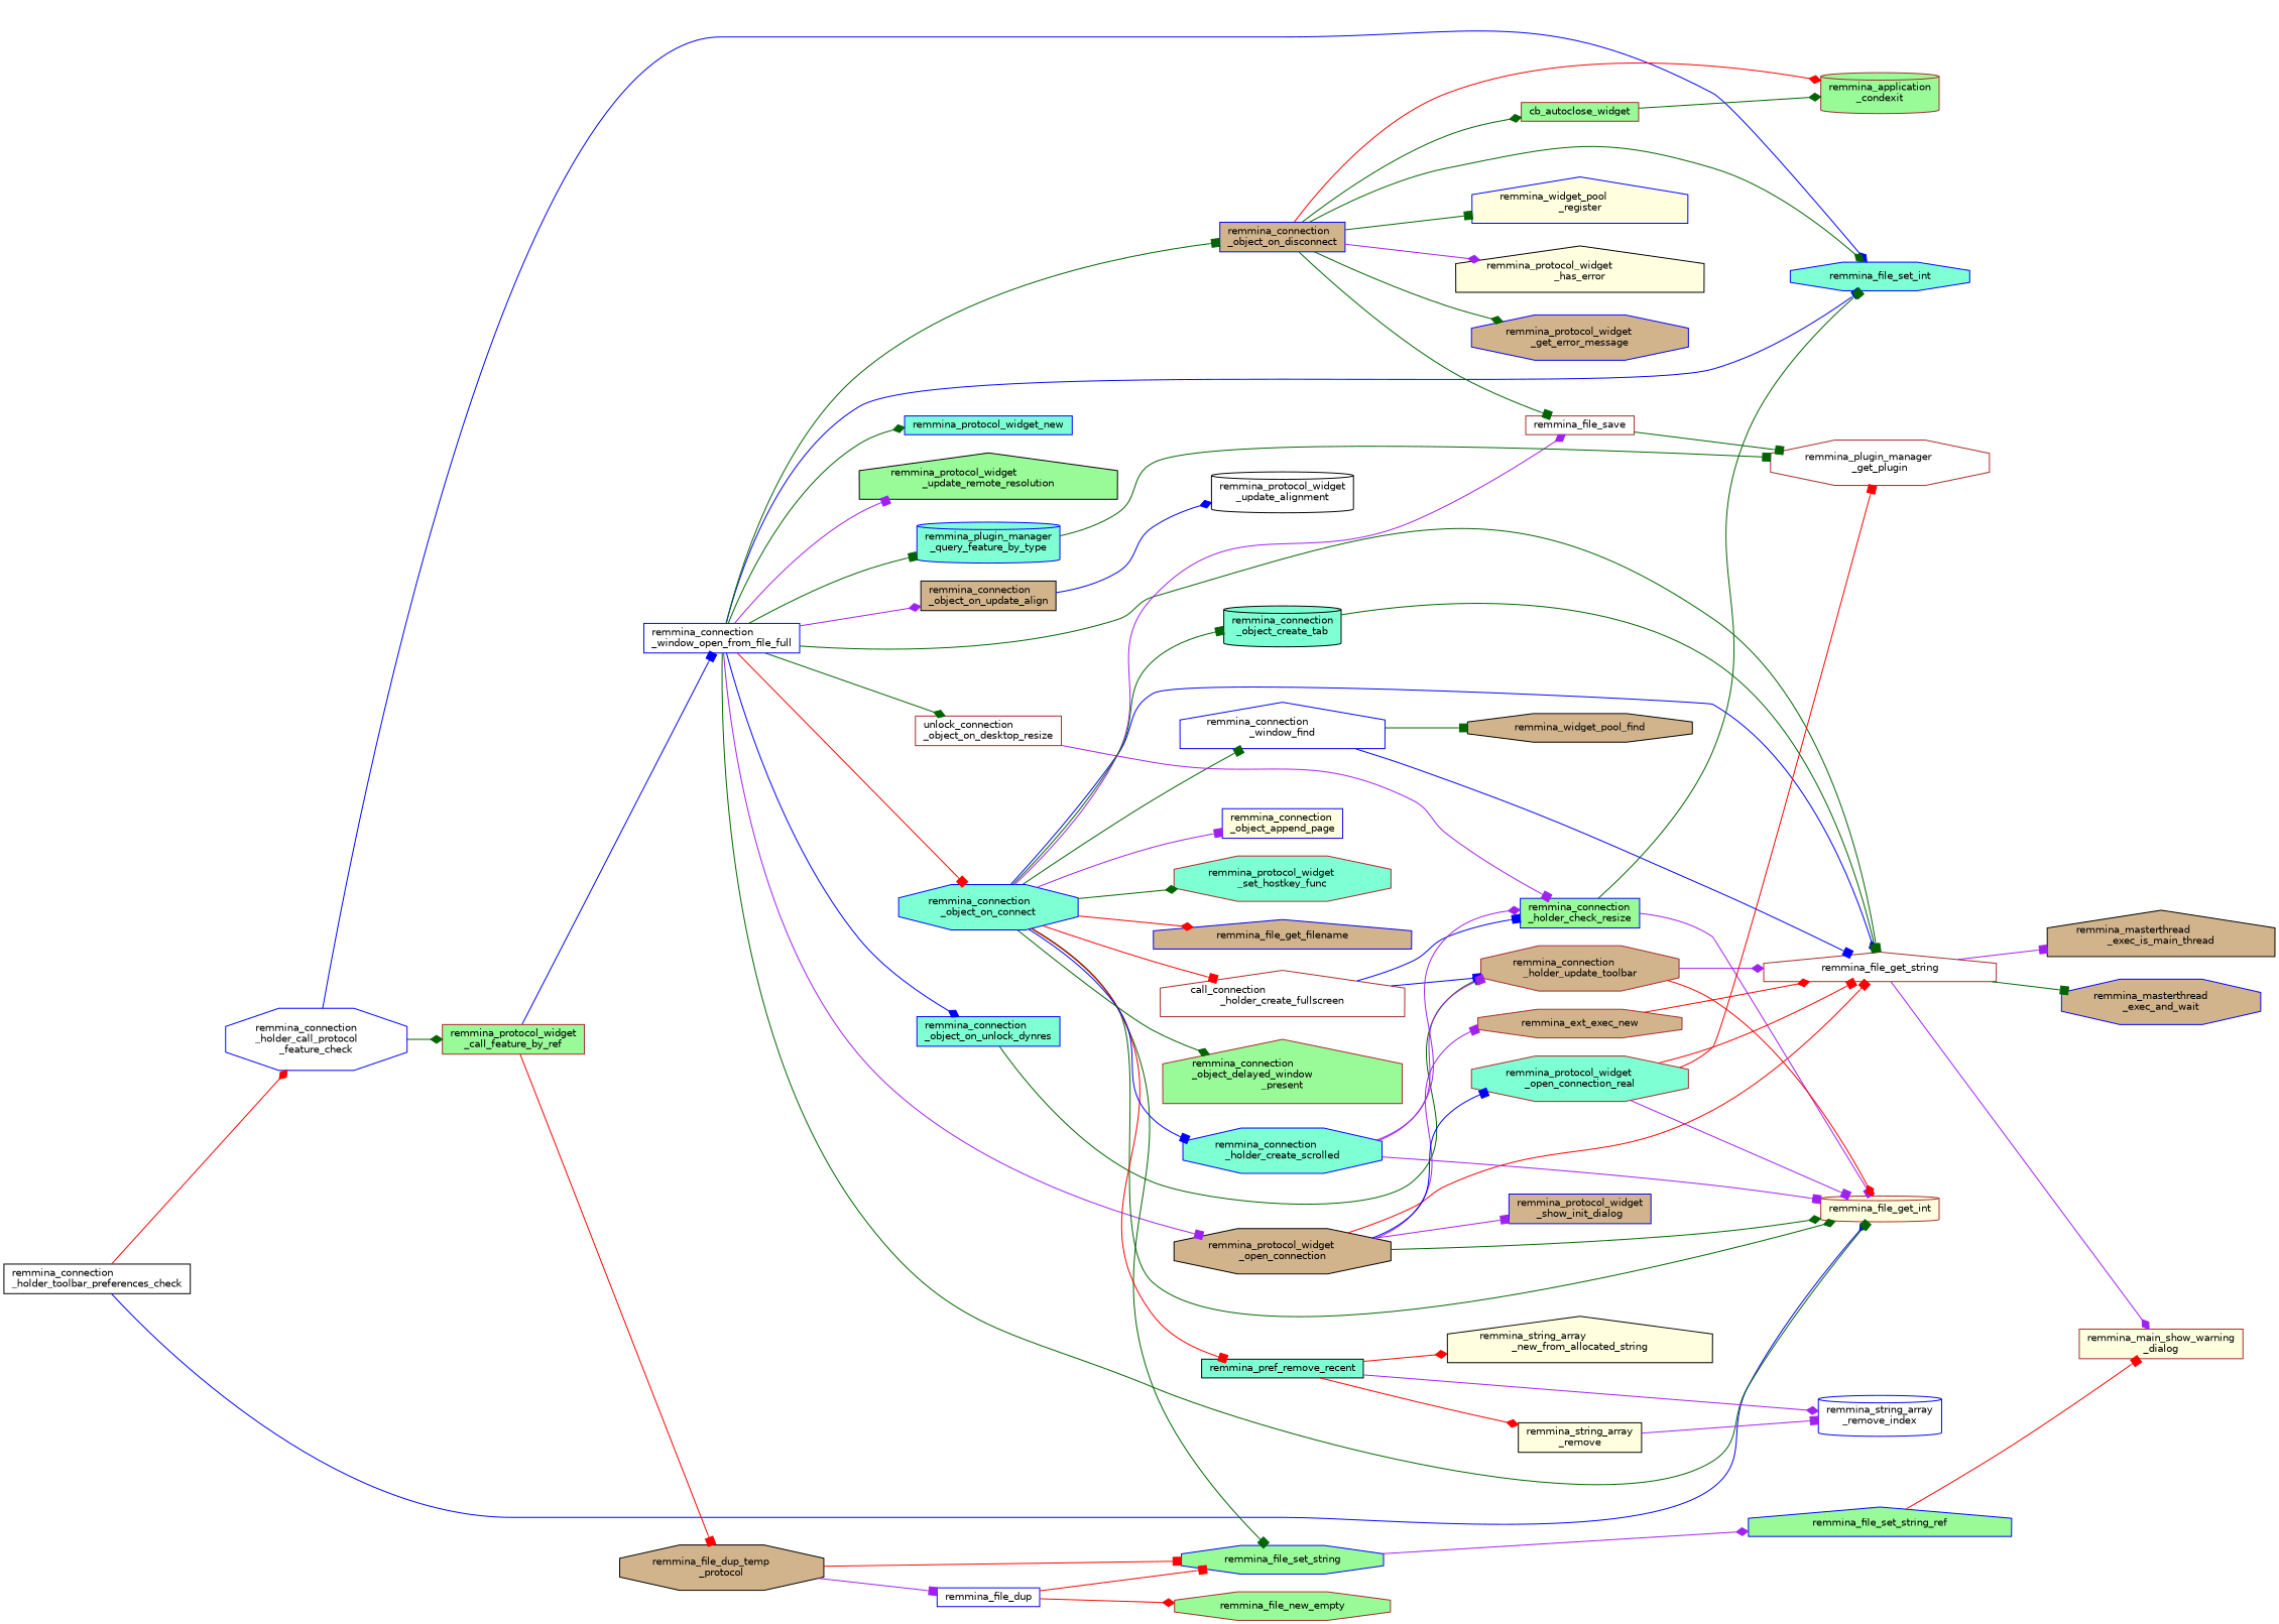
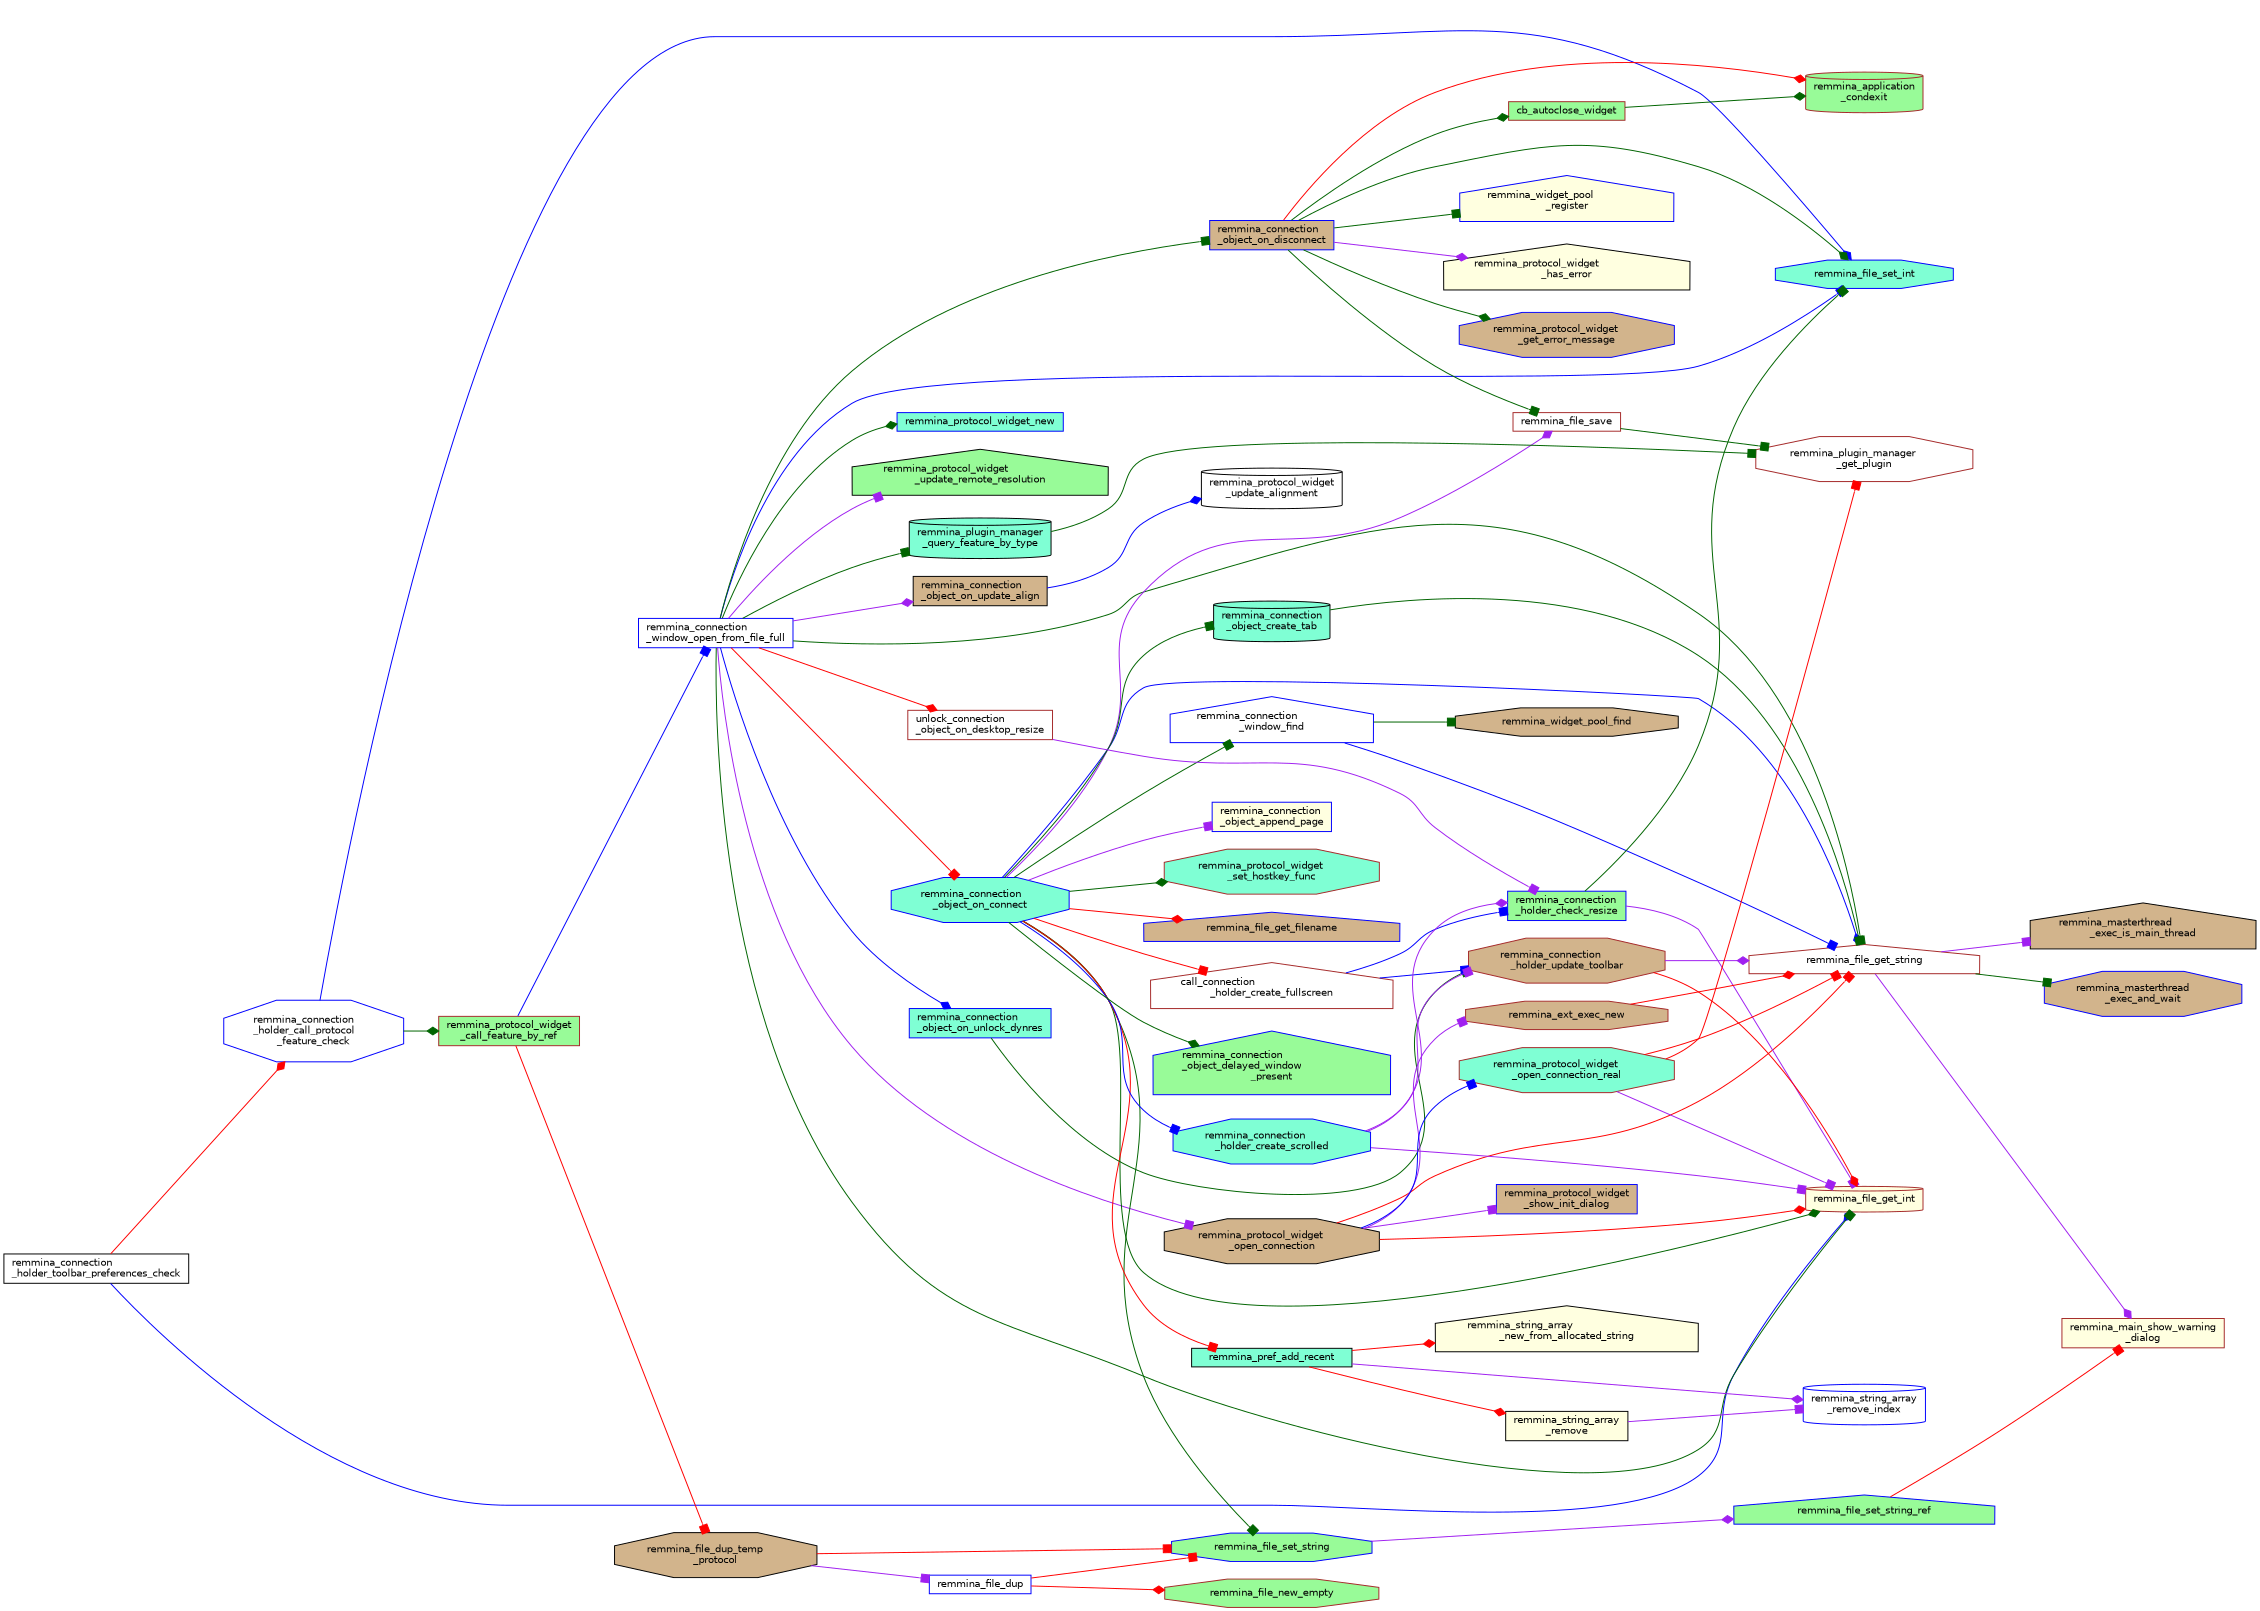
  digraph {
    rankdir=LR
    node [color=blue fillcolor=white fontname=Helvetica fontsize=10 shape=box style=filled]
    edge [arrowhead=box color=darkgreen fontname=Helvetica fontsize=10 labelfontname=Helvetica labelfontsize=10 style=solid]
    n1 [color=black fontcolor=black height=0.2 label="remmina_connection\l_holder_toolbar_preferences_check" width=0.4]
    n2 [color=brown fillcolor=lightyellow height=0.2 label=remmina_file_get_int shape=cylinder width=0.4]
    n3 [height=0.2 label="remmina_connection\l_holder_call_protocol\l_feature_check" shape=octagon width=0.4]
    n4 [fillcolor=aquamarine height=0.2 label=remmina_file_set_int shape=octagon width=0.4]
    n5 [color=brown fillcolor=palegreen height=0.2 label="remmina_protocol_widget\l_call_feature_by_ref" width=0.4]
    n6 [height=0.2 label="remmina_connection\l_window_open_from_file_full" width=0.4]
    n7 [color=black fillcolor=tan height=0.2 label="remmina_file_dup_temp\l_protocol" shape=octagon width=0.4]
    n8 [fillcolor=aquamarine height=0.2 label=remmina_protocol_widget_new width=0.4]
    n9 [color=black fillcolor=palegreen height=0.2 label="remmina_protocol_widget\l_update_remote_resolution" shape=house width=0.4]
    n10 [fillcolor=aquamarine height=0.2 label="remmina_connection\l_object_on_connect" shape=octagon width=0.4]
    n11 [color=brown height=0.2 label=remmina_file_get_string shape=house width=0.4]
    n12 [fillcolor=tan height=0.2 label="remmina_connection\l_object_on_disconnect" width=0.4]
    n13 [color=brown height=0.2 label="unlock_connection\l_object_on_desktop_resize" width=0.4]
    n14 [color=black fillcolor=tan height=0.2 label="remmina_connection\l_object_on_update_align" width=0.4]
    n15 [fillcolor=aquamarine height=0.2 label="remmina_connection\l_object_on_unlock_dynres" width=0.4]
-   n16 [fillcolor=aquamarine height=0.2 label="remmina_plugin_manager\l_query_feature_by_type" shape=cylinder width=0.4]
+   n16 [color=black fillcolor=aquamarine height=0.2 label="remmina_plugin_manager\l_query_feature_by_type" shape=cylinder width=0.4]
    n17 [color=black fillcolor=tan height=0.2 label="remmina_protocol_widget\l_open_connection" shape=octagon width=0.4]
    n18 [fillcolor=palegreen height=0.2 label=remmina_file_set_string shape=octagon width=0.4]
    n19 [height=0.2 label=remmina_file_dup width=0.4]
    n20 [height=0.2 label="remmina_connection\l_window_find" shape=house width=0.4]
    n21 [color=brown fillcolor=aquamarine height=0.2 label="remmina_protocol_widget\l_set_hostkey_func" shape=octagon width=0.4]
    n22 [fillcolor=tan height=0.2 label=remmina_file_get_filename shape=house width=0.4]
-   n23 [color=black fillcolor=aquamarine height=0.2 label=remmina_pref_remove_recent width=0.4]
+   n23 [color=black fillcolor=aquamarine height=0.2 label=remmina_pref_add_recent width=0.4]
    n24 [color=brown height=0.2 label=remmina_file_save width=0.4]
    n25 [color=brown height=0.2 label="call_connection\l_holder_create_fullscreen" shape=house width=0.4]
    n26 [fillcolor=aquamarine height=0.2 label="remmina_connection\l_holder_create_scrolled" shape=octagon width=0.4]
    n27 [color=black fillcolor=aquamarine height=0.2 label="remmina_connection\l_object_create_tab" shape=cylinder width=0.4]
    n28 [fillcolor=lightyellow height=0.2 label="remmina_connection\l_object_append_page" width=0.4]
-   n29 [color=brown fillcolor=palegreen height=0.2 label="remmina_connection\l_object_delayed_window\l_present" shape=house width=0.4]
+   n29 [fillcolor=palegreen height=0.2 label="remmina_connection\l_object_delayed_window\l_present" shape=house width=0.4]
    n30 [color=black fillcolor=tan height=0.2 label="remmina_masterthread\l_exec_is_main_thread" shape=house width=0.4]
    n31 [fillcolor=tan height=0.2 label="remmina_masterthread\l_exec_and_wait" shape=octagon width=0.4]
    n32 [color=brown fillcolor=lightyellow height=0.2 label="remmina_main_show_warning\l_dialog" width=0.4]
    n33 [color=black fillcolor=lightyellow height=0.2 label="remmina_protocol_widget\l_has_error" shape=house width=0.4]
    n34 [fillcolor=tan height=0.2 label="remmina_protocol_widget\l_get_error_message" shape=octagon width=0.4]
    n35 [color=brown fillcolor=palegreen height=0.2 label=cb_autoclose_widget width=0.4]
    n36 [color=brown fillcolor=palegreen height=0.2 label="remmina_application\l_condexit" shape=cylinder width=0.4]
    n37 [fillcolor=lightyellow height=0.2 label="remmina_widget_pool\l_register" shape=house width=0.4]
    n38 [fillcolor=palegreen height=0.2 label="remmina_connection\l_holder_check_resize" width=0.4]
    n39 [color=black height=0.2 label="remmina_protocol_widget\l_update_alignment" shape=cylinder width=0.4]
    n40 [color=brown fillcolor=tan height=0.2 label="remmina_connection\l_holder_update_toolbar" shape=octagon width=0.4]
    n41 [color=brown height=0.2 label="remmina_plugin_manager\l_get_plugin" shape=octagon width=0.4]
    n42 [color=brown fillcolor=tan height=0.2 label=remmina_ext_exec_new shape=octagon width=0.4]
    n43 [fillcolor=tan height=0.2 label="remmina_protocol_widget\l_show_init_dialog" width=0.4]
    n44 [color=brown fillcolor=aquamarine height=0.2 label="remmina_protocol_widget\l_open_connection_real" shape=octagon width=0.4]
    n45 [color=black fillcolor=tan height=0.2 label=remmina_widget_pool_find shape=octagon width=0.4]
    n46 [color=black fillcolor=lightyellow height=0.2 label="remmina_string_array\l_new_from_allocated_string" shape=house width=0.4]
    n47 [color=black fillcolor=lightyellow height=0.2 label="remmina_string_array\l_remove" width=0.4]
    n48 [height=0.2 label="remmina_string_array\l_remove_index" shape=cylinder width=0.4]
    n49 [fillcolor=palegreen height=0.2 label=remmina_file_set_string_ref shape=house width=0.4]
    n50 [color=brown fillcolor=palegreen height=0.2 label=remmina_file_new_empty shape=octagon width=0.4]
    n1 -> n2 [arrowhead=diamond color=blue]
    n1 -> n3 [arrowhead=diamond color=red]
    n3 -> n4 [arrowhead=diamond color=blue]
    n3 -> n5 [arrowhead=diamond]
    n5 -> n6 [color=blue]
    n5 -> n7 [color=red]
    n6 -> n2
    n6 -> n4 [color=blue]
    n6 -> n8 [arrowhead=diamond]
    n6 -> n9 [color=purple]
    n6 -> n10 [color=red]
    n6 -> n11
    n6 -> n12
-   n6 -> n13 [arrowhead=diamond]
+   n6 -> n13 [arrowhead=diamond color=red]
    n6 -> n14 [arrowhead=diamond color=purple]
    n6 -> n15 [arrowhead=diamond color=blue]
    n6 -> n16
    n6 -> n17 [color=purple]
    n7 -> n18 [color=red]
    n7 -> n19 [color=purple]
    n10 -> n2 [arrowhead=diamond]
    n10 -> n11 [arrowhead=diamond color=blue]
    n10 -> n18
    n10 -> n20
    n10 -> n21 [arrowhead=diamond]
    n10 -> n22 [arrowhead=diamond color=red]
    n10 -> n23 [color=red]
    n10 -> n24 [arrowhead=diamond color=purple]
    n10 -> n25 [color=red]
    n10 -> n26 [color=blue]
    n10 -> n27
    n10 -> n28 [color=purple]
    n10 -> n29 [arrowhead=diamond]
    n11 -> n30 [color=purple]
    n11 -> n31
    n11 -> n32 [arrowhead=diamond color=purple]
    n12 -> n4 [arrowhead=diamond]
    n12 -> n24
    n12 -> n33 [arrowhead=diamond color=purple]
    n12 -> n34 [arrowhead=diamond]
    n12 -> n35 [arrowhead=diamond]
    n12 -> n36 [arrowhead=diamond color=red]
    n12 -> n37
    n13 -> n38 [color=purple]
    n14 -> n39 [arrowhead=diamond color=blue]
    n15 -> n40
    n16 -> n41
-   n17 -> n2 [arrowhead=diamond]
+   n17 -> n2 [arrowhead=diamond color=red]
    n17 -> n11 [color=red]
    n17 -> n42 [color=purple]
    n17 -> n43 [color=purple]
    n17 -> n44 [color=blue]
    n18 -> n49 [arrowhead=diamond color=purple]
    n19 -> n18 [color=red]
    n19 -> n50 [arrowhead=diamond color=red]
    n20 -> n11 [color=blue]
    n20 -> n45
    n23 -> n46 [arrowhead=diamond color=red]
    n23 -> n47 [arrowhead=diamond color=red]
    n23 -> n48 [arrowhead=diamond color=purple]
    n24 -> n41
    n25 -> n38 [color=blue]
    n25 -> n40 [color=blue]
    n26 -> n2 [color=purple]
    n26 -> n38 [arrowhead=diamond color=purple]
    n26 -> n40 [color=purple]
    n27 -> n11
    n35 -> n36 [arrowhead=diamond]
    n38 -> n2 [color=purple]
    n38 -> n4
    n40 -> n2 [arrowhead=diamond color=red]
    n40 -> n11 [arrowhead=diamond color=purple]
    n42 -> n11 [arrowhead=diamond color=red]
    n44 -> n2 [color=purple]
    n44 -> n11 [color=red]
    n44 -> n41 [color=red]
    n47 -> n48 [color=purple]
    n49 -> n32 [color=red]
  }
